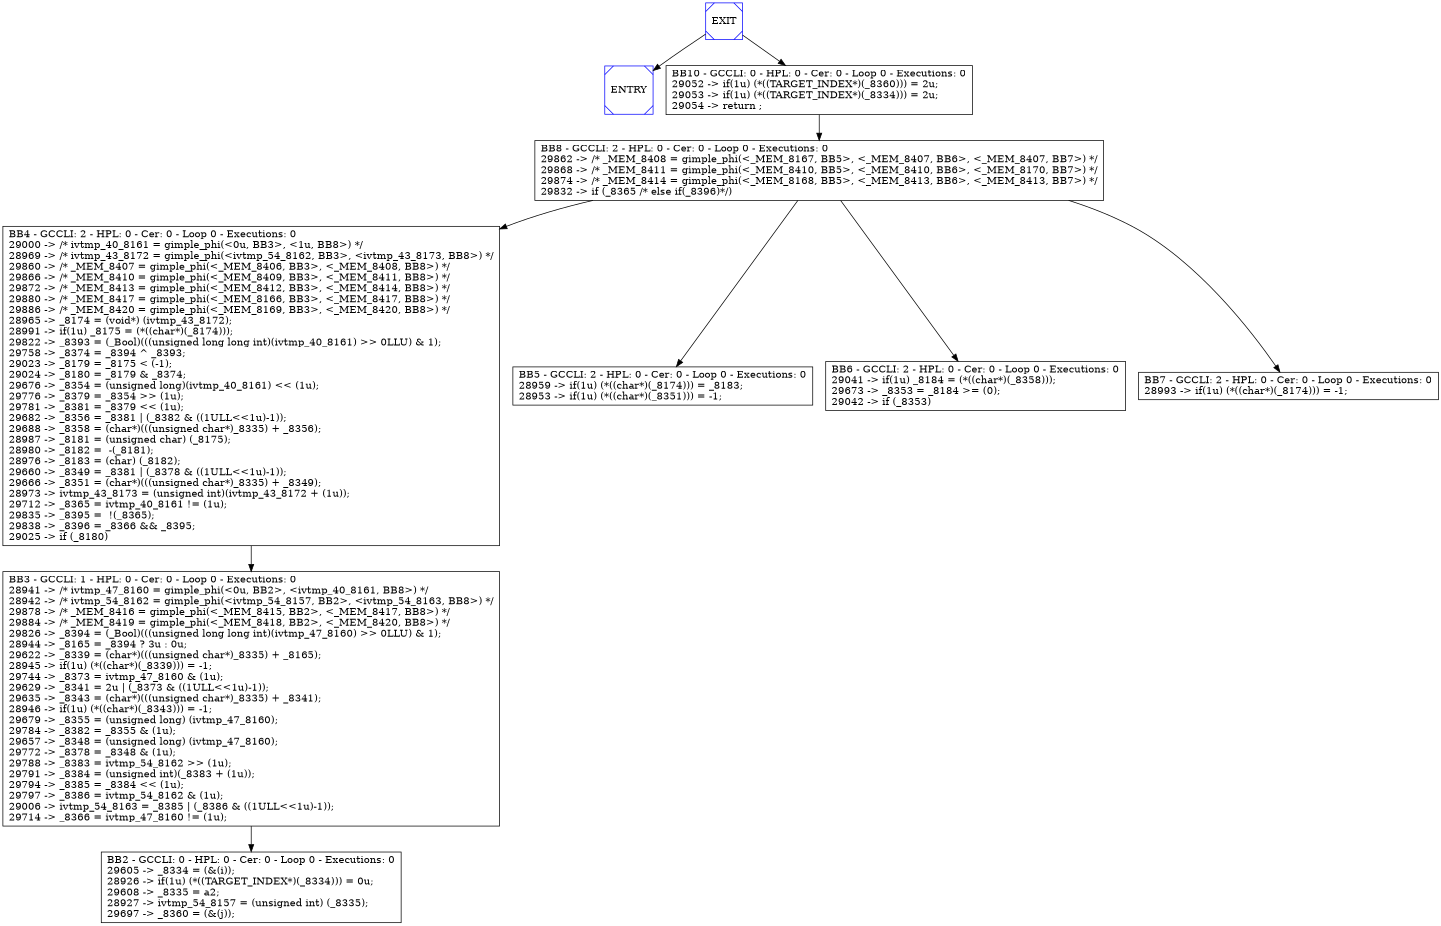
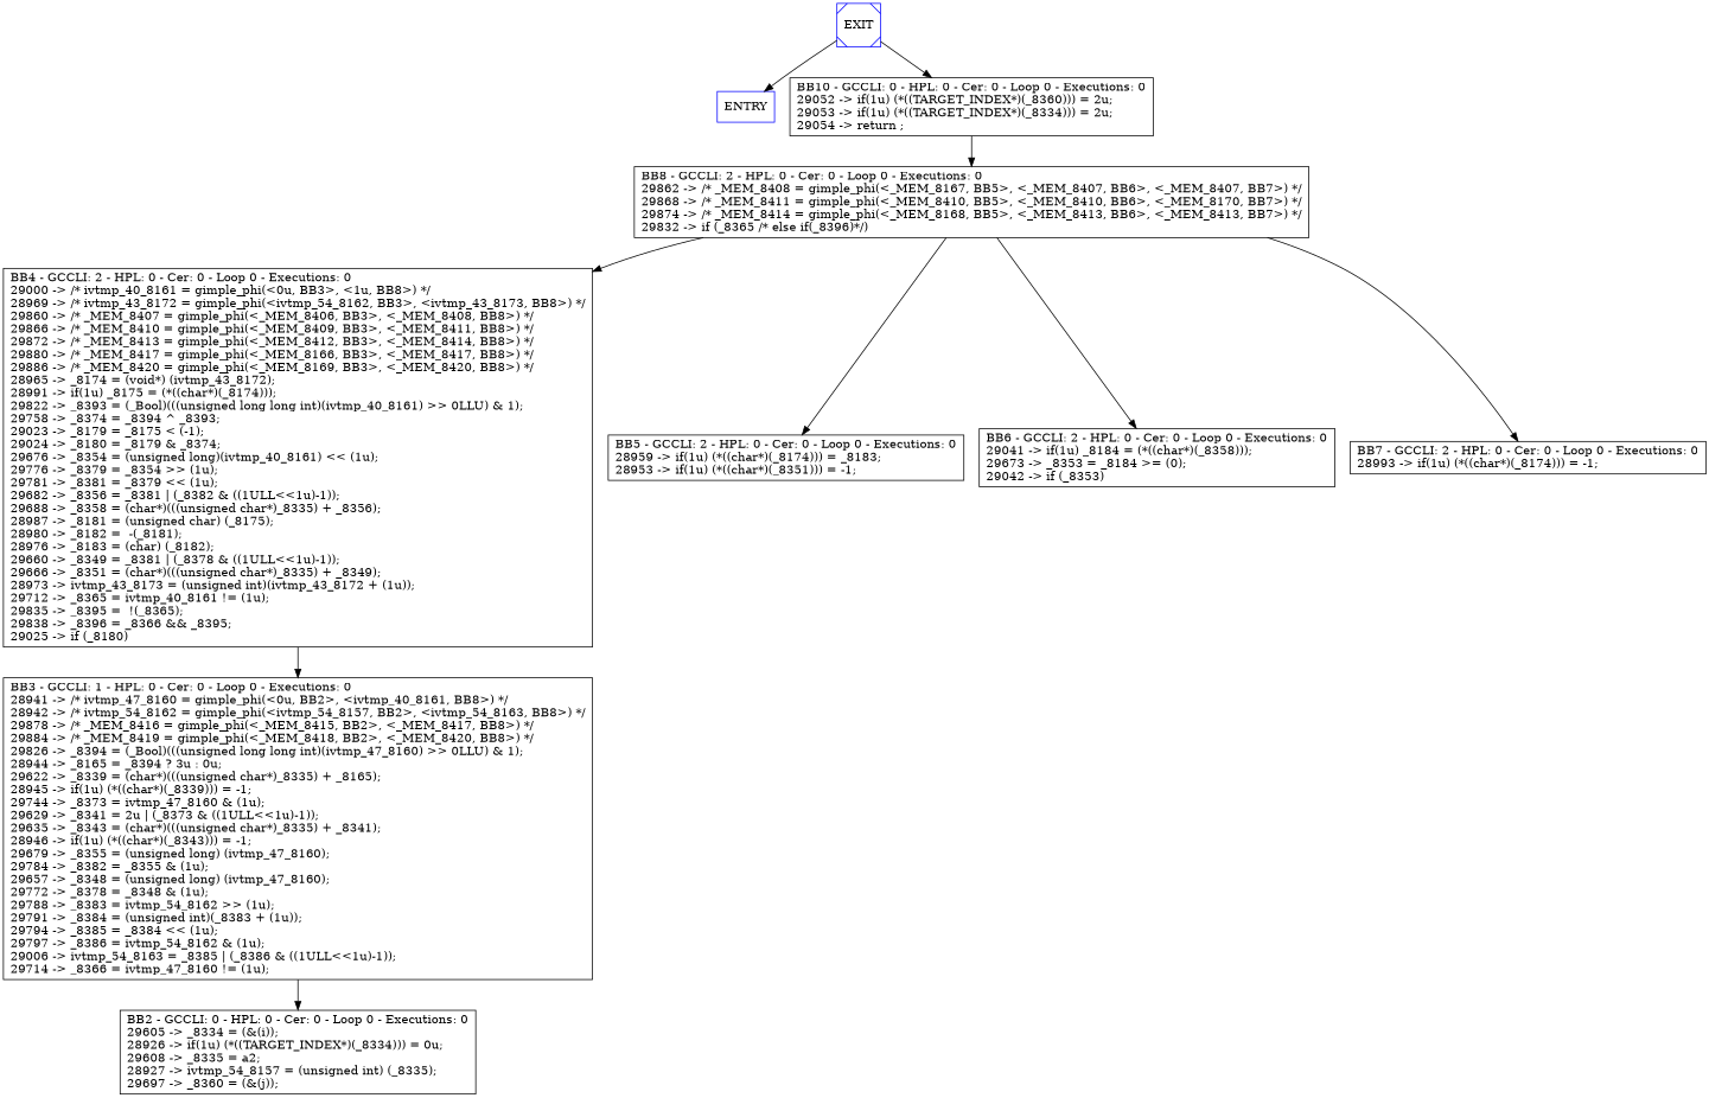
  digraph {
    node [shape=box]
    edge [fontcolor=blue]
-   n1 [color=blue label=ENTRY shape=Msquare]
+   n1 [color=blue label=ENTRY]
    n2 [color=blue label=EXIT shape=Msquare]
    n3 [label="BB10 - GCCLI: 0 - HPL: 0 - Cer: 0 - Loop 0 - Executions: 0\n29052 -> if(1u) (*((TARGET_INDEX*)(_8360))) = 2u;\l29053 -> if(1u) (*((TARGET_INDEX*)(_8334))) = 2u;\l29054 -> return ;\l"]
    n4 [label="BB2 - GCCLI: 0 - HPL: 0 - Cer: 0 - Loop 0 - Executions: 0\n29605 -> _8334 = (&(i));\l28926 -> if(1u) (*((TARGET_INDEX*)(_8334))) = 0u;\l29608 -> _8335 = a2;\l28927 -> ivtmp_54_8157 = (unsigned int) (_8335);\l29697 -> _8360 = (&(j));\l"]
    n5 [label="BB3 - GCCLI: 1 - HPL: 0 - Cer: 0 - Loop 0 - Executions: 0\l28941 -> /* ivtmp_47_8160 = gimple_phi(<0u, BB2>, <ivtmp_40_8161, BB8>) */\l28942 -> /* ivtmp_54_8162 = gimple_phi(<ivtmp_54_8157, BB2>, <ivtmp_54_8163, BB8>) */\l29878 -> /* _MEM_8416 = gimple_phi(<_MEM_8415, BB2>, <_MEM_8417, BB8>) */\l29884 -> /* _MEM_8419 = gimple_phi(<_MEM_8418, BB2>, <_MEM_8420, BB8>) */\l29826 -> _8394 = (_Bool)(((unsigned long long int)(ivtmp_47_8160) >> 0LLU) & 1);\l28944 -> _8165 = _8394 ? 3u : 0u;\l29622 -> _8339 = (char*)(((unsigned char*)_8335) + _8165);\l28945 -> if(1u) (*((char*)(_8339))) = -1;\l29744 -> _8373 = ivtmp_47_8160 & (1u);\l29629 -> _8341 = 2u | (_8373 & ((1ULL<<1u)-1));\l29635 -> _8343 = (char*)(((unsigned char*)_8335) + _8341);\l28946 -> if(1u) (*((char*)(_8343))) = -1;\l29679 -> _8355 = (unsigned long) (ivtmp_47_8160);\l29784 -> _8382 = _8355 & (1u);\l29657 -> _8348 = (unsigned long) (ivtmp_47_8160);\l29772 -> _8378 = _8348 & (1u);\l29788 -> _8383 = ivtmp_54_8162 >> (1u);\l29791 -> _8384 = (unsigned int)(_8383 + (1u));\l29794 -> _8385 = _8384 << (1u);\l29797 -> _8386 = ivtmp_54_8162 & (1u);\l29006 -> ivtmp_54_8163 = _8385 | (_8386 & ((1ULL<<1u)-1));\l29714 -> _8366 = ivtmp_47_8160 != (1u);\l"]
    n6 [label="BB4 - GCCLI: 2 - HPL: 0 - Cer: 0 - Loop 0 - Executions: 0\l29000 -> /* ivtmp_40_8161 = gimple_phi(<0u, BB3>, <1u, BB8>) */\l28969 -> /* ivtmp_43_8172 = gimple_phi(<ivtmp_54_8162, BB3>, <ivtmp_43_8173, BB8>) */\l29860 -> /* _MEM_8407 = gimple_phi(<_MEM_8406, BB3>, <_MEM_8408, BB8>) */\l29866 -> /* _MEM_8410 = gimple_phi(<_MEM_8409, BB3>, <_MEM_8411, BB8>) */\l29872 -> /* _MEM_8413 = gimple_phi(<_MEM_8412, BB3>, <_MEM_8414, BB8>) */\l29880 -> /* _MEM_8417 = gimple_phi(<_MEM_8166, BB3>, <_MEM_8417, BB8>) */\l29886 -> /* _MEM_8420 = gimple_phi(<_MEM_8169, BB3>, <_MEM_8420, BB8>) */\l28965 -> _8174 = (void*) (ivtmp_43_8172);\l28991 -> if(1u) _8175 = (*((char*)(_8174)));\l29822 -> _8393 = (_Bool)(((unsigned long long int)(ivtmp_40_8161) >> 0LLU) & 1);\l29758 -> _8374 = _8394 ^ _8393;\l29023 -> _8179 = _8175 < (-1);\l29024 -> _8180 = _8179 & _8374;\l29676 -> _8354 = (unsigned long)(ivtmp_40_8161) << (1u);\l29776 -> _8379 = _8354 >> (1u);\l29781 -> _8381 = _8379 << (1u);\l29682 -> _8356 = _8381 | (_8382 & ((1ULL<<1u)-1));\l29688 -> _8358 = (char*)(((unsigned char*)_8335) + _8356);\l28987 -> _8181 = (unsigned char) (_8175);\l28980 -> _8182 =  -(_8181);\l28976 -> _8183 = (char) (_8182);\l29660 -> _8349 = _8381 | (_8378 & ((1ULL<<1u)-1));\l29666 -> _8351 = (char*)(((unsigned char*)_8335) + _8349);\l28973 -> ivtmp_43_8173 = (unsigned int)(ivtmp_43_8172 + (1u));\l29712 -> _8365 = ivtmp_40_8161 != (1u);\l29835 -> _8395 =  !(_8365);\l29838 -> _8396 = _8366 && _8395;\l29025 -> if (_8180)\l"]
    n7 [label="BB5 - GCCLI: 2 - HPL: 0 - Cer: 0 - Loop 0 - Executions: 0\n28959 -> if(1u) (*((char*)(_8174))) = _8183;\l28953 -> if(1u) (*((char*)(_8351))) = -1;\l"]
    n8 [label="BB6 - GCCLI: 2 - HPL: 0 - Cer: 0 - Loop 0 - Executions: 0\n29041 -> if(1u) _8184 = (*((char*)(_8358)));\l29673 -> _8353 = _8184 >= (0);\l29042 -> if (_8353)\l"]
    n9 [label="BB7 - GCCLI: 2 - HPL: 0 - Cer: 0 - Loop 0 - Executions: 0\n28993 -> if(1u) (*((char*)(_8174))) = -1;\l"]
    n10 [label="BB8 - GCCLI: 2 - HPL: 0 - Cer: 0 - Loop 0 - Executions: 0\l29862 -> /* _MEM_8408 = gimple_phi(<_MEM_8167, BB5>, <_MEM_8407, BB6>, <_MEM_8407, BB7>) */\l29868 -> /* _MEM_8411 = gimple_phi(<_MEM_8410, BB5>, <_MEM_8410, BB6>, <_MEM_8170, BB7>) */\l29874 -> /* _MEM_8414 = gimple_phi(<_MEM_8168, BB5>, <_MEM_8413, BB6>, <_MEM_8413, BB7>) */\l29832 -> if (_8365 /* else if(_8396)*/)\l"]
    n2 -> n1
    n2 -> n3
    n3 -> n10
    n5 -> n4
    n6 -> n5
    n10 -> n6
    n10 -> n7
    n10 -> n8
    n10 -> n9
  }
